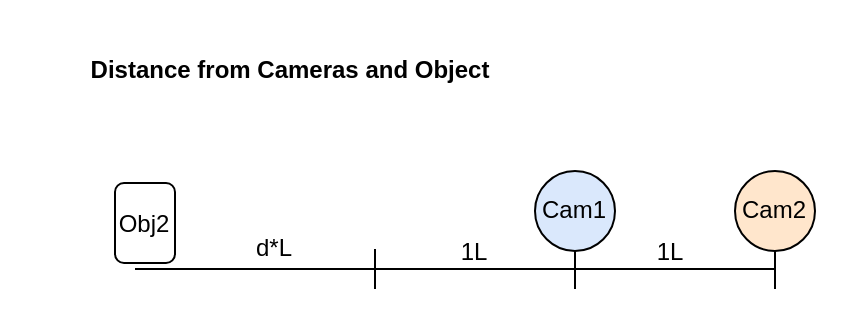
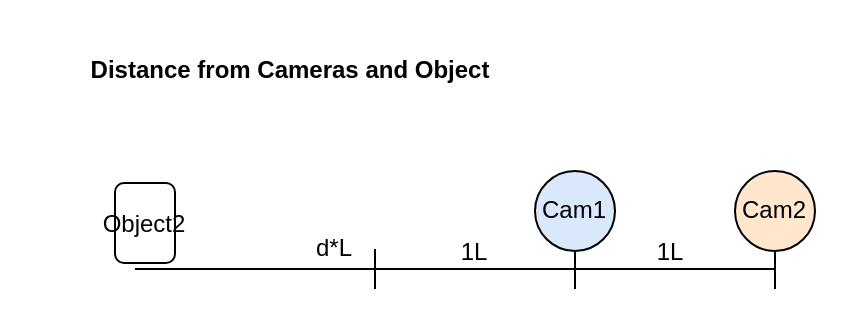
  <mxCell id="0" />
  <mxCell id="1" parent="0" />
  <mxCell id="2" value="" style="endArrow=none;html=1;rounded=0;" parent="1" edge="1"><mxGeometry width="50" height="50" relative="1" as="geometry"><mxPoint x="67" y="134" as="sourcePoint" /><mxPoint x="387" y="134" as="targetPoint" /></mxGeometry></mxCell>
  <mxCell id="3" value="" style="endArrow=none;html=1;rounded=0;" parent="1" edge="1"><mxGeometry width="50" height="50" relative="1" as="geometry"><mxPoint x="187" y="144" as="sourcePoint" /><mxPoint x="187" y="124" as="targetPoint" /></mxGeometry></mxCell>
  <mxCell id="4" value="" style="endArrow=none;html=1;rounded=0;" parent="1" edge="1"><mxGeometry width="50" height="50" relative="1" as="geometry"><mxPoint x="287" y="144" as="sourcePoint" /><mxPoint x="287" y="114" as="targetPoint" /></mxGeometry></mxCell>
  <mxCell id="5" value="1L" style="text;html=1;strokeColor=none;fillColor=none;align=center;verticalAlign=middle;whiteSpace=wrap;rounded=0;" parent="1" vertex="1"><mxGeometry x="207" y="111" width="60" height="30" as="geometry" /></mxCell>
  <mxCell id="6" value="1L" style="text;html=1;strokeColor=none;fillColor=none;align=center;verticalAlign=middle;whiteSpace=wrap;rounded=0;" parent="1" vertex="1"><mxGeometry x="305" y="111" width="60" height="30" as="geometry" /></mxCell>
- <mxCell id="7" value="d*L" style="text;html=1;strokeColor=none;fillColor=none;align=center;verticalAlign=middle;whiteSpace=wrap;rounded=0;" parent="1" vertex="1"><mxGeometry x="107" y="109" width="60" height="30" as="geometry" /></mxCell>
+ <mxCell id="7" value="d*L" style="text;html=1;strokeColor=none;fillColor=none;align=center;verticalAlign=middle;whiteSpace=wrap;rounded=0;" parent="1" vertex="1"><mxGeometry x="137" y="109" width="60" height="30" as="geometry" /></mxCell>
  <mxCell id="8" value="" style="rounded=1;whiteSpace=wrap;html=1;" parent="1" vertex="1"><mxGeometry x="57" y="91" width="30" height="40" as="geometry" /></mxCell>
- <mxCell id="9" value="Obj2" style="text;html=1;strokeColor=none;fillColor=none;align=center;verticalAlign=middle;whiteSpace=wrap;rounded=0;" parent="1" vertex="1"><mxGeometry x="42" y="97" width="60" height="30" as="geometry" /></mxCell>
+ <mxCell id="9" value="Object2" style="text;html=1;strokeColor=none;fillColor=none;align=center;verticalAlign=middle;whiteSpace=wrap;rounded=0;" parent="1" vertex="1"><mxGeometry x="42" y="97" width="60" height="30" as="geometry" /></mxCell>
  <mxCell id="10" value="Cam1" style="ellipse;whiteSpace=wrap;html=1;aspect=fixed;fillColor=#dae8fc;" parent="1" vertex="1"><mxGeometry x="267" y="85" width="40" height="40" as="geometry" /></mxCell>
  <mxCell id="11" value="" style="endArrow=none;html=1;rounded=0;" parent="1" edge="1"><mxGeometry width="50" height="50" relative="1" as="geometry"><mxPoint x="387" y="144" as="sourcePoint" /><mxPoint x="387" y="114" as="targetPoint" /></mxGeometry></mxCell>
  <mxCell id="12" value="Cam2" style="ellipse;whiteSpace=wrap;html=1;aspect=fixed;fillColor=#ffe6cc;" parent="1" vertex="1"><mxGeometry x="367" y="85" width="40" height="40" as="geometry" /></mxCell>
  <mxCell id="13" value="Distance from Cameras and Object" style="text;html=1;strokeColor=none;fillColor=none;align=center;verticalAlign=middle;whiteSpace=wrap;rounded=0;fontStyle=1" vertex="1" parent="1"><mxGeometry x="20" y="20" width="250" height="30" as="geometry" /></mxCell>
